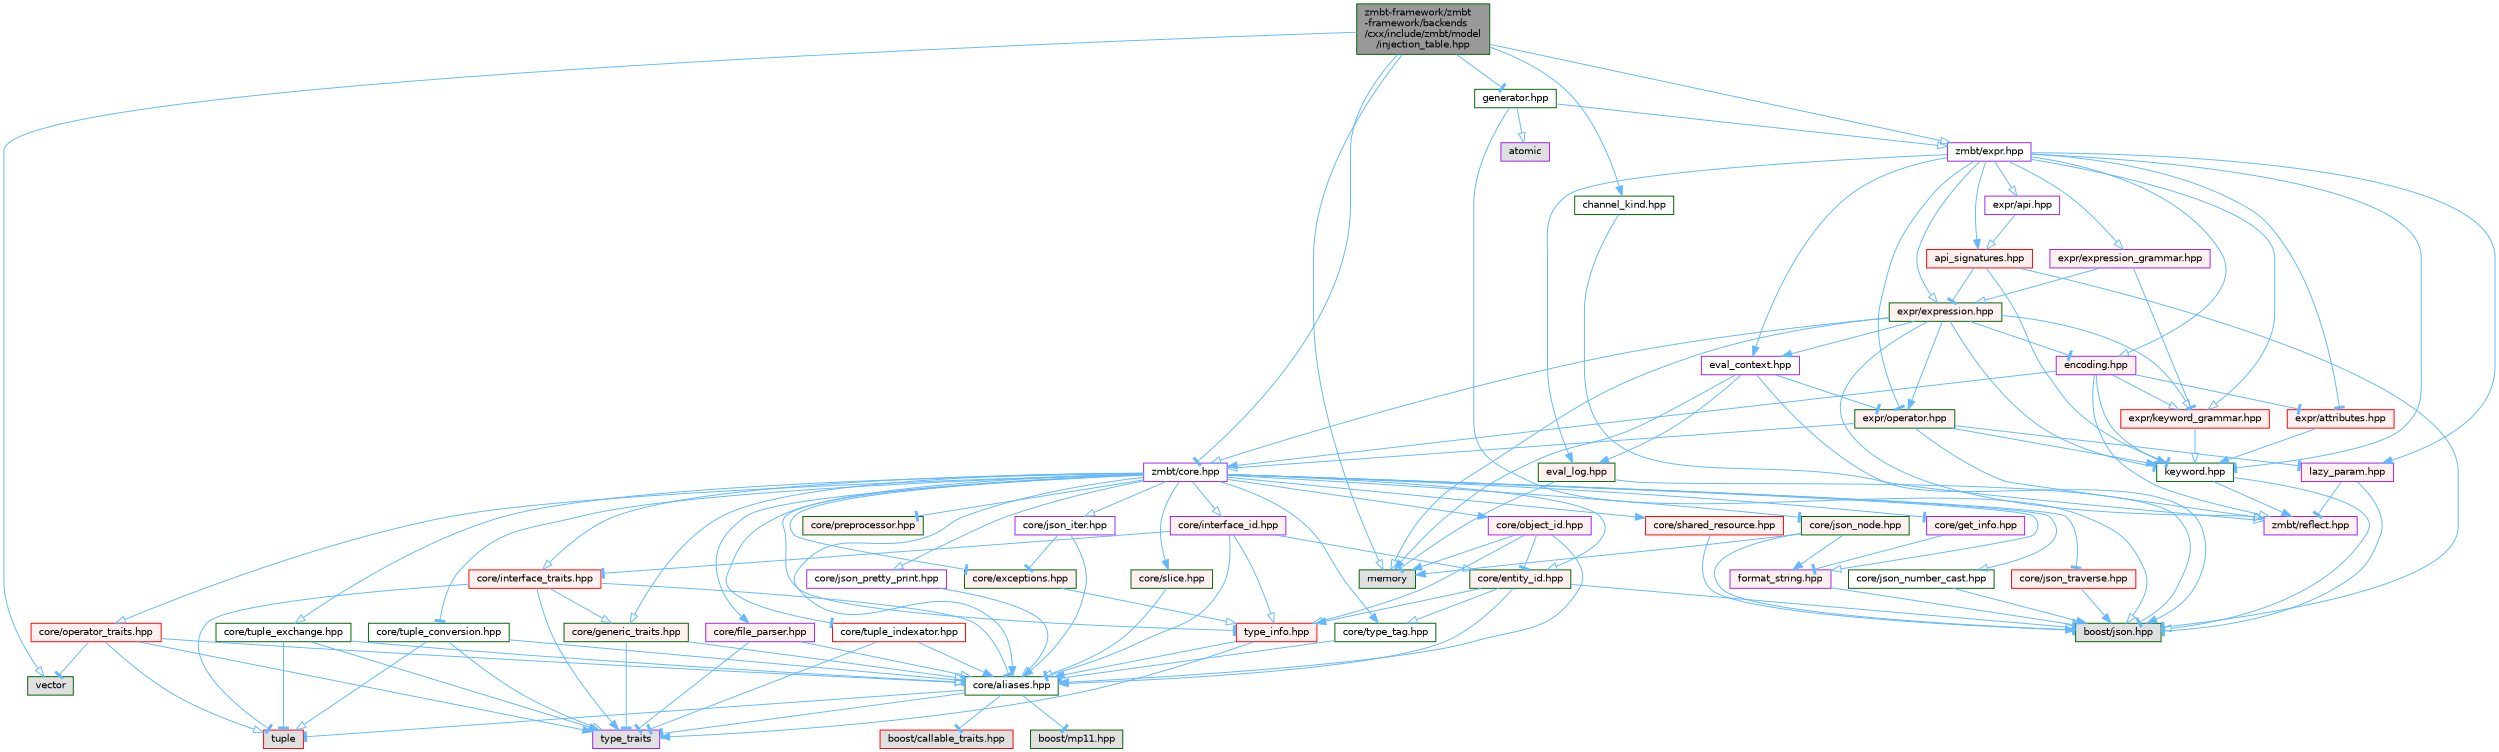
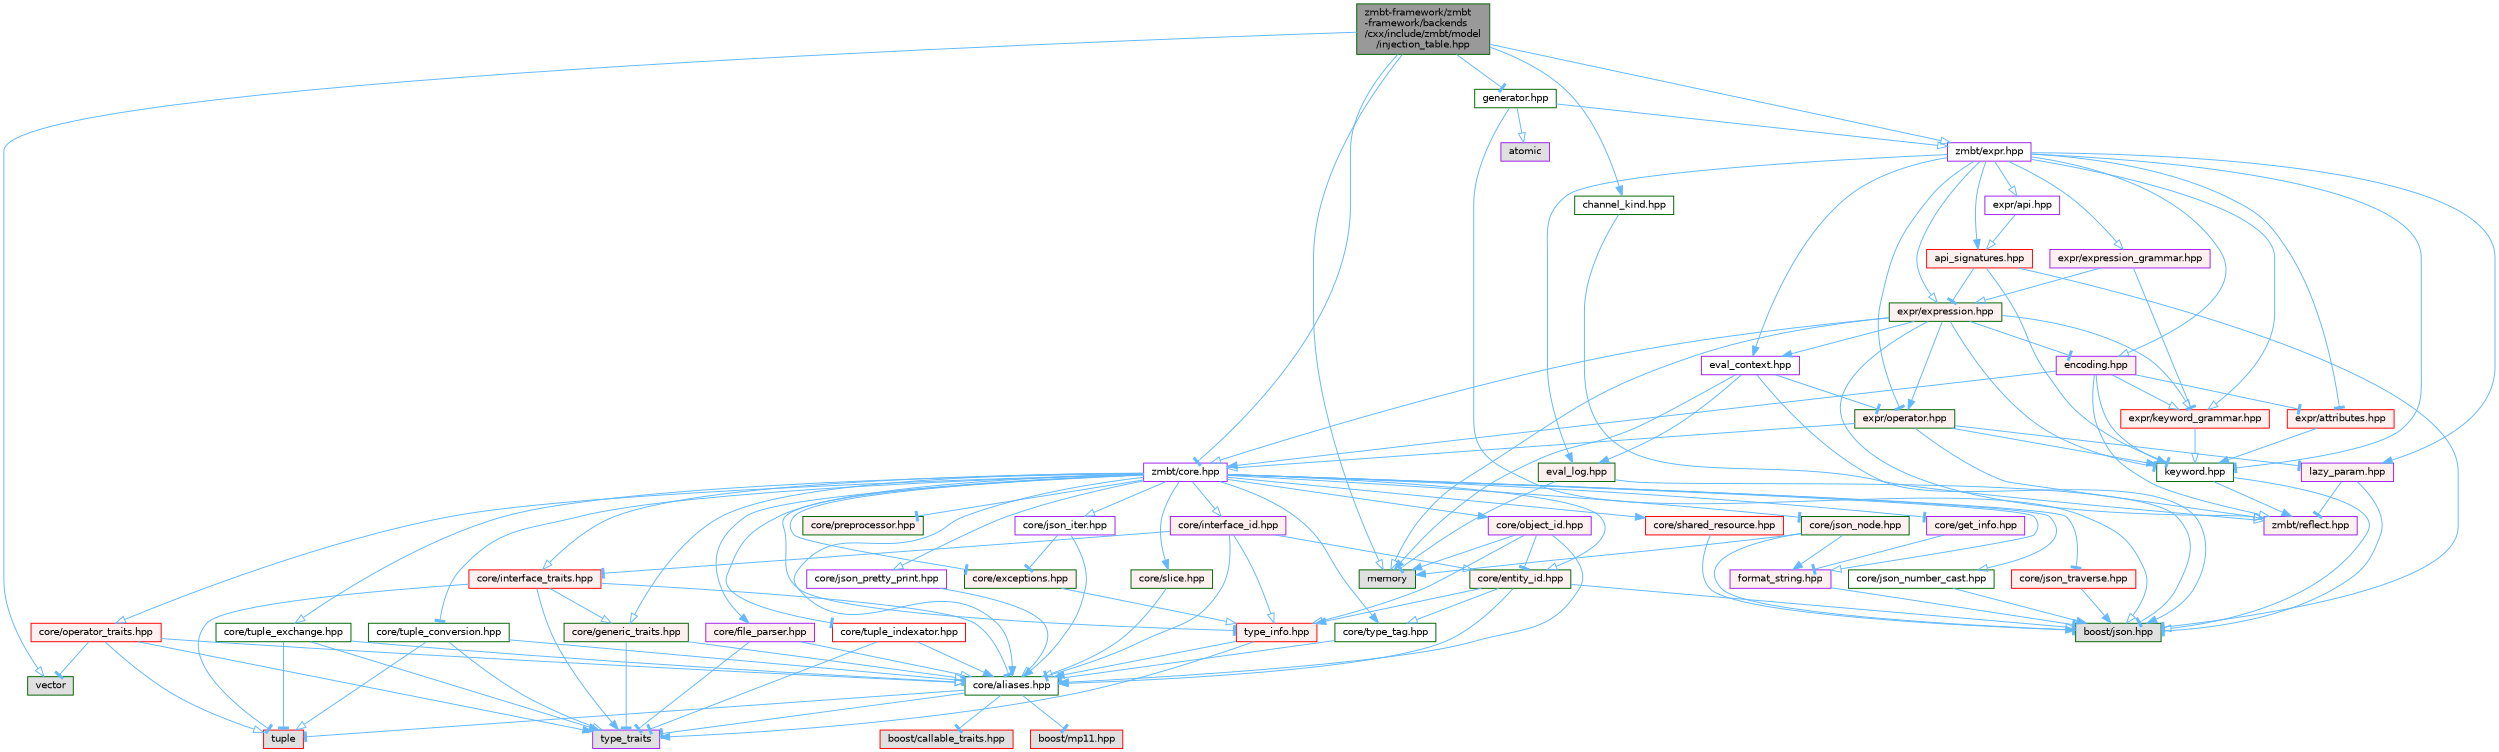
  digraph {
    node [color=darkgreen fillcolor="#FFF0F0" fontname=Helvetica fontsize=10 shape=box style=filled]
    edge [arrowhead=onormal color=steelblue1 fontname=Helvetica fontsize=10 labelfontname=Helvetica labelfontsize=10 style=solid]
    n1 [fillcolor=grey60 fontcolor=black height=0.2 label="zmbt-framework/zmbt\l-framework/backends\l/cxx/include/zmbt/model\l/injection_table.hpp" width=0.4]
    n2 [fillcolor="#E0E0E0" height=0.2 label=memory width=0.4]
    n3 [fillcolor="#E0E0E0" height=0.2 label=vector width=0.4]
    n4 [color=purple fillcolor=white height=0.2 label="zmbt/core.hpp" width=0.4]
    n5 [color=purple fillcolor=white height=0.2 label="zmbt/expr.hpp" width=0.4]
    n6 [fillcolor=white height=0.2 label="generator.hpp" width=0.4]
    n7 [fillcolor=white height=0.2 label="channel_kind.hpp" width=0.4]
    n8 [fillcolor=white height=0.2 label="core/aliases.hpp" width=0.4]
    n9 [height=0.2 label="core/exceptions.hpp" width=0.4]
    n10 [color=purple height=0.2 label="format_string.hpp" width=0.4]
    n11 [color=red height=0.2 label="type_info.hpp" width=0.4]
    n12 [color=purple height=0.2 label="core/file_parser.hpp" width=0.4]
    n13 [height=0.2 label="core/generic_traits.hpp" width=0.4]
    n14 [color=purple height=0.2 label="core/get_info.hpp" width=0.4]
    n15 [color=red height=0.2 label="core/interface_traits.hpp" width=0.4]
    n16 [color=purple fillcolor=white height=0.2 label="core/json_iter.hpp" width=0.4]
    n17 [height=0.2 label="core/json_node.hpp" width=0.4]
    n18 [fillcolor=white height=0.2 label="core/json_number_cast.hpp" width=0.4]
    n19 [color=red height=0.2 label="core/json_traverse.hpp" width=0.4]
    n20 [color=purple fillcolor=white height=0.2 label="core/json_pretty_print.hpp" width=0.4]
    n21 [height=0.2 label="core/slice.hpp" width=0.4]
    n22 [height=0.2 label="core/preprocessor.hpp" width=0.4]
    n23 [color=red height=0.2 label="core/operator_traits.hpp" width=0.4]
    n24 [color=red height=0.2 label="core/shared_resource.hpp" width=0.4]
    n25 [fillcolor=white height=0.2 label="core/tuple_conversion.hpp" width=0.4]
    n26 [fillcolor=white height=0.2 label="core/tuple_exchange.hpp" width=0.4]
    n27 [color=red fillcolor=white height=0.2 label="core/tuple_indexator.hpp" width=0.4]
    n28 [fillcolor=white height=0.2 label="core/type_tag.hpp" width=0.4]
    n29 [height=0.2 label="core/entity_id.hpp" width=0.4]
    n30 [color=purple height=0.2 label="core/interface_id.hpp" width=0.4]
    n31 [color=purple height=0.2 label="core/object_id.hpp" width=0.4]
    n32 [height=0.2 label="expr/operator.hpp" width=0.4]
    n33 [fillcolor=white height=0.2 label="keyword.hpp" width=0.4]
    n34 [color=purple height=0.2 label="lazy_param.hpp" width=0.4]
    n35 [color=red height=0.2 label="expr/keyword_grammar.hpp" width=0.4]
    n36 [color=red height=0.2 label="expr/attributes.hpp" width=0.4]
    n37 [height=0.2 label="expr/expression.hpp" width=0.4]
    n38 [color=purple height=0.2 label="encoding.hpp" width=0.4]
    n39 [color=purple fillcolor=white height=0.2 label="eval_context.hpp" width=0.4]
    n40 [height=0.2 label="eval_log.hpp" width=0.4]
    n41 [color=purple height=0.2 label="expr/expression_grammar.hpp" width=0.4]
    n42 [color=purple fillcolor=white height=0.2 label="expr/api.hpp" width=0.4]
    n43 [color=red height=0.2 label="api_signatures.hpp" width=0.4]
    n44 [fillcolor="#E0E0E0" height=0.2 label="boost/json.hpp" width=0.4]
    n45 [color=purple fillcolor="#E0E0E0" height=0.2 label=atomic width=0.4]
    n46 [color=purple height=0.2 label="zmbt/reflect.hpp" width=0.4]
    n47 [color=purple fillcolor="#E0E0E0" height=0.2 label=type_traits width=0.4]
    n48 [color=red fillcolor="#E0E0E0" height=0.2 label=tuple width=0.4]
    n49 [color=red fillcolor="#E0E0E0" height=0.2 label="boost/callable_traits.hpp" width=0.4]
-   n50 [fillcolor="#E0E0E0" height=0.2 label="boost/mp11.hpp" width=0.4]
+   n50 [color=red fillcolor="#E0E0E0" height=0.2 label="boost/mp11.hpp" width=0.4]
    n1 -> n2
    n1 -> n3
    n1 -> n4 [arrowhead=tee]
    n1 -> n5
    n1 -> n6 [arrowhead=tee]
    n1 -> n7 [arrowhead=normal]
    n4 -> n8 [arrowhead=normal]
    n4 -> n9 [arrowhead=tee]
    n4 -> n10
    n4 -> n11 [arrowhead=tee]
    n4 -> n12 [arrowhead=normal]
    n4 -> n13
    n4 -> n14 [arrowhead=tee]
    n4 -> n15
    n4 -> n16
    n4 -> n17 [arrowhead=tee]
    n4 -> n18
    n4 -> n19 [arrowhead=tee]
    n4 -> n20
    n4 -> n21 [arrowhead=normal]
    n4 -> n22 [arrowhead=tee]
    n4 -> n23
    n4 -> n24 [arrowhead=normal]
    n4 -> n25 [arrowhead=tee]
    n4 -> n26
    n4 -> n27 [arrowhead=tee]
    n4 -> n28 [arrowhead=normal]
    n4 -> n29
    n4 -> n30
    n4 -> n31 [arrowhead=normal]
    n5 -> n32 [arrowhead=tee]
    n5 -> n33 [arrowhead=tee]
    n5 -> n34 [arrowhead=normal]
    n5 -> n35
    n5 -> n36 [arrowhead=tee]
    n5 -> n37
    n5 -> n38
    n5 -> n39 [arrowhead=normal]
    n5 -> n40 [arrowhead=normal]
    n5 -> n41
    n5 -> n42
    n5 -> n43 [arrowhead=normal]
    n6 -> n5
    n6 -> n44
    n6 -> n45
    n7 -> n46
    n8 -> n47 [arrowhead=tee]
    n8 -> n48 [arrowhead=tee]
    n8 -> n49 [arrowhead=tee]
    n8 -> n50 [arrowhead=tee]
    n9 -> n11
    n10 -> n44 [arrowhead=tee]
    n11 -> n8 [arrowhead=normal]
    n11 -> n47 [arrowhead=normal]
    n12 -> n8
    n12 -> n47 [arrowhead=tee]
    n13 -> n8
    n13 -> n47 [arrowhead=tee]
    n14 -> n10 [arrowhead=tee]
    n15 -> n8 [arrowhead=tee]
    n15 -> n13
    n15 -> n47 [arrowhead=normal]
    n15 -> n48 [arrowhead=tee]
    n16 -> n8 [arrowhead=normal]
    n16 -> n9 [arrowhead=tee]
    n17 -> n2 [arrowhead=normal]
    n17 -> n10 [arrowhead=normal]
    n17 -> n44 [arrowhead=tee]
    n18 -> n44 [arrowhead=normal]
    n19 -> n44 [arrowhead=normal]
    n20 -> n8
    n21 -> n8
    n23 -> n3 [arrowhead=tee]
    n23 -> n8
    n23 -> n47 [arrowhead=normal]
    n23 -> n48
    n24 -> n44 [arrowhead=normal]
    n25 -> n8 [arrowhead=tee]
    n25 -> n47
    n25 -> n48
    n26 -> n8
    n26 -> n47 [arrowhead=normal]
    n26 -> n48 [arrowhead=tee]
    n27 -> n8 [arrowhead=normal]
    n27 -> n47 [arrowhead=tee]
    n28 -> n8 [arrowhead=tee]
    n29 -> n8 [arrowhead=normal]
    n29 -> n11 [arrowhead=normal]
    n29 -> n28
    n29 -> n44
    n30 -> n8 [arrowhead=tee]
    n30 -> n11
    n30 -> n15 [arrowhead=tee]
    n30 -> n29
    n31 -> n2 [arrowhead=normal]
    n31 -> n8 [arrowhead=normal]
    n31 -> n11
    n31 -> n29 [arrowhead=tee]
    n32 -> n4
    n32 -> n33 [arrowhead=normal]
    n32 -> n34 [arrowhead=tee]
    n32 -> n46
    n33 -> n44
    n33 -> n46 [arrowhead=normal]
    n34 -> n44 [arrowhead=tee]
    n34 -> n46 [arrowhead=tee]
    n35 -> n33
    n36 -> n33 [arrowhead=normal]
    n37 -> n2
    n37 -> n4
    n37 -> n32 [arrowhead=normal]
    n37 -> n33 [arrowhead=tee]
    n37 -> n35
    n37 -> n38 [arrowhead=tee]
    n37 -> n39 [arrowhead=normal]
    n37 -> n46
    n38 -> n4 [arrowhead=normal]
    n38 -> n33 [arrowhead=normal]
    n38 -> n35
    n38 -> n36 [arrowhead=tee]
    n38 -> n46
    n39 -> n2 [arrowhead=normal]
    n39 -> n32 [arrowhead=tee]
    n39 -> n40 [arrowhead=normal]
    n39 -> n44 [arrowhead=normal]
    n40 -> n2 [arrowhead=tee]
    n40 -> n44 [arrowhead=tee]
    n41 -> n35 [arrowhead=tee]
    n41 -> n37
    n42 -> n43
    n43 -> n33 [arrowhead=tee]
    n43 -> n37 [arrowhead=tee]
    n43 -> n44 [arrowhead=tee]
  }
